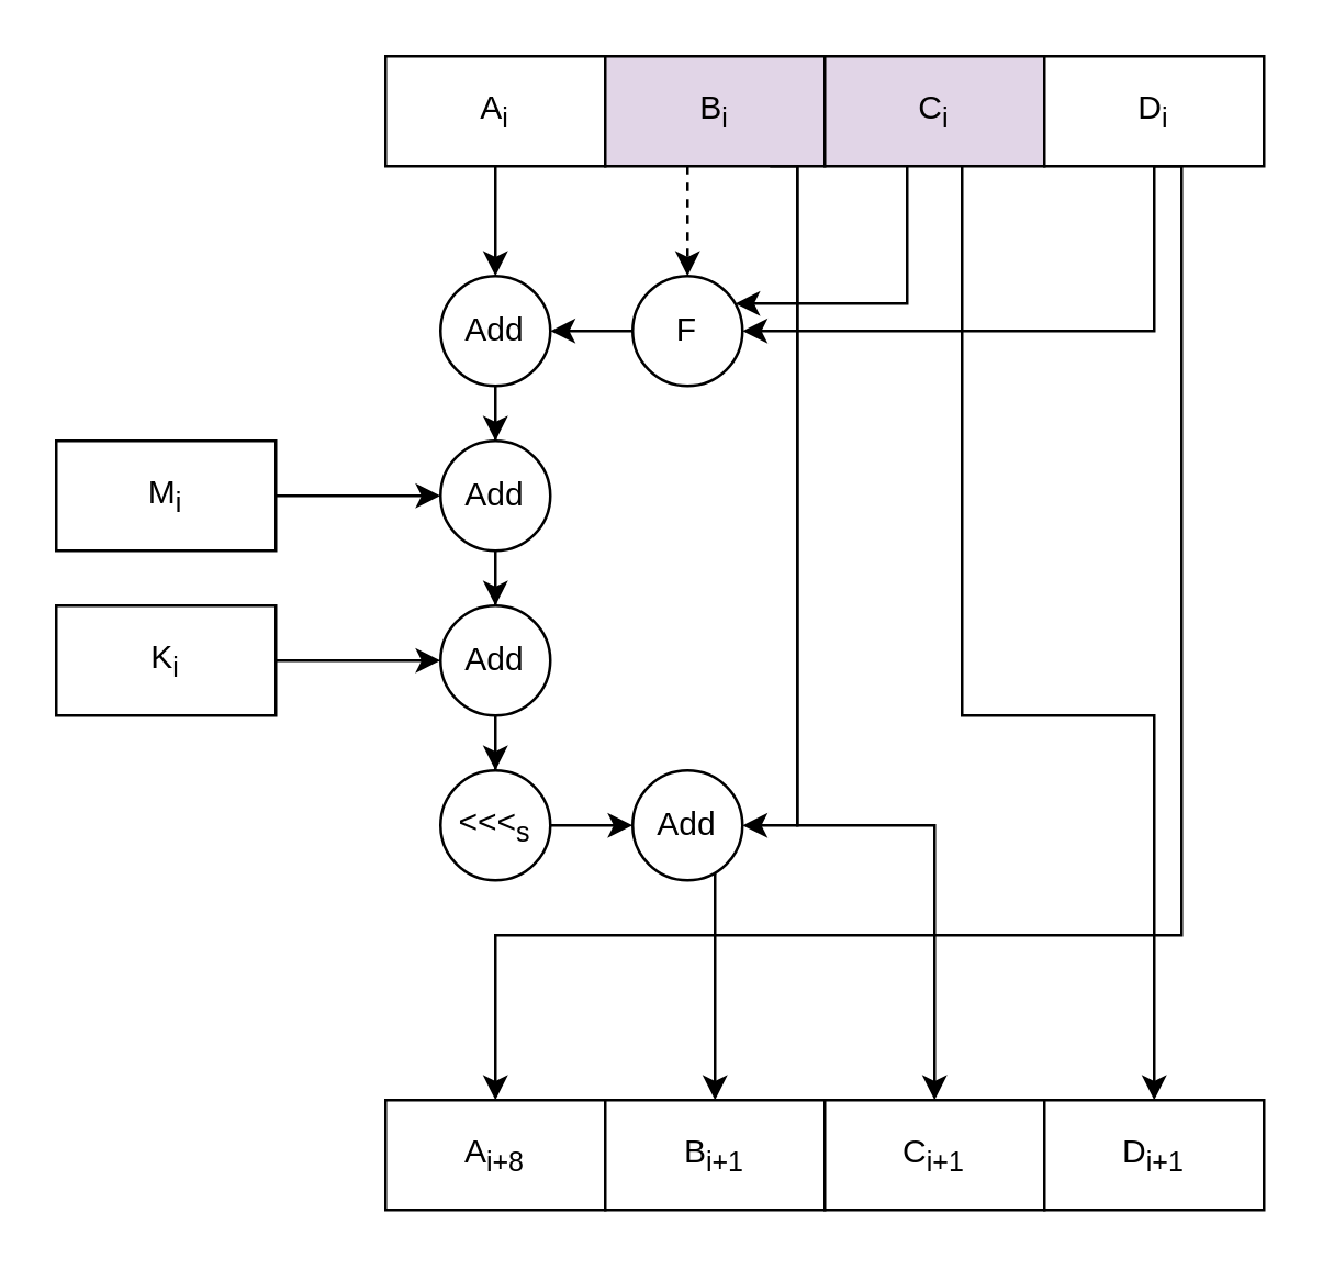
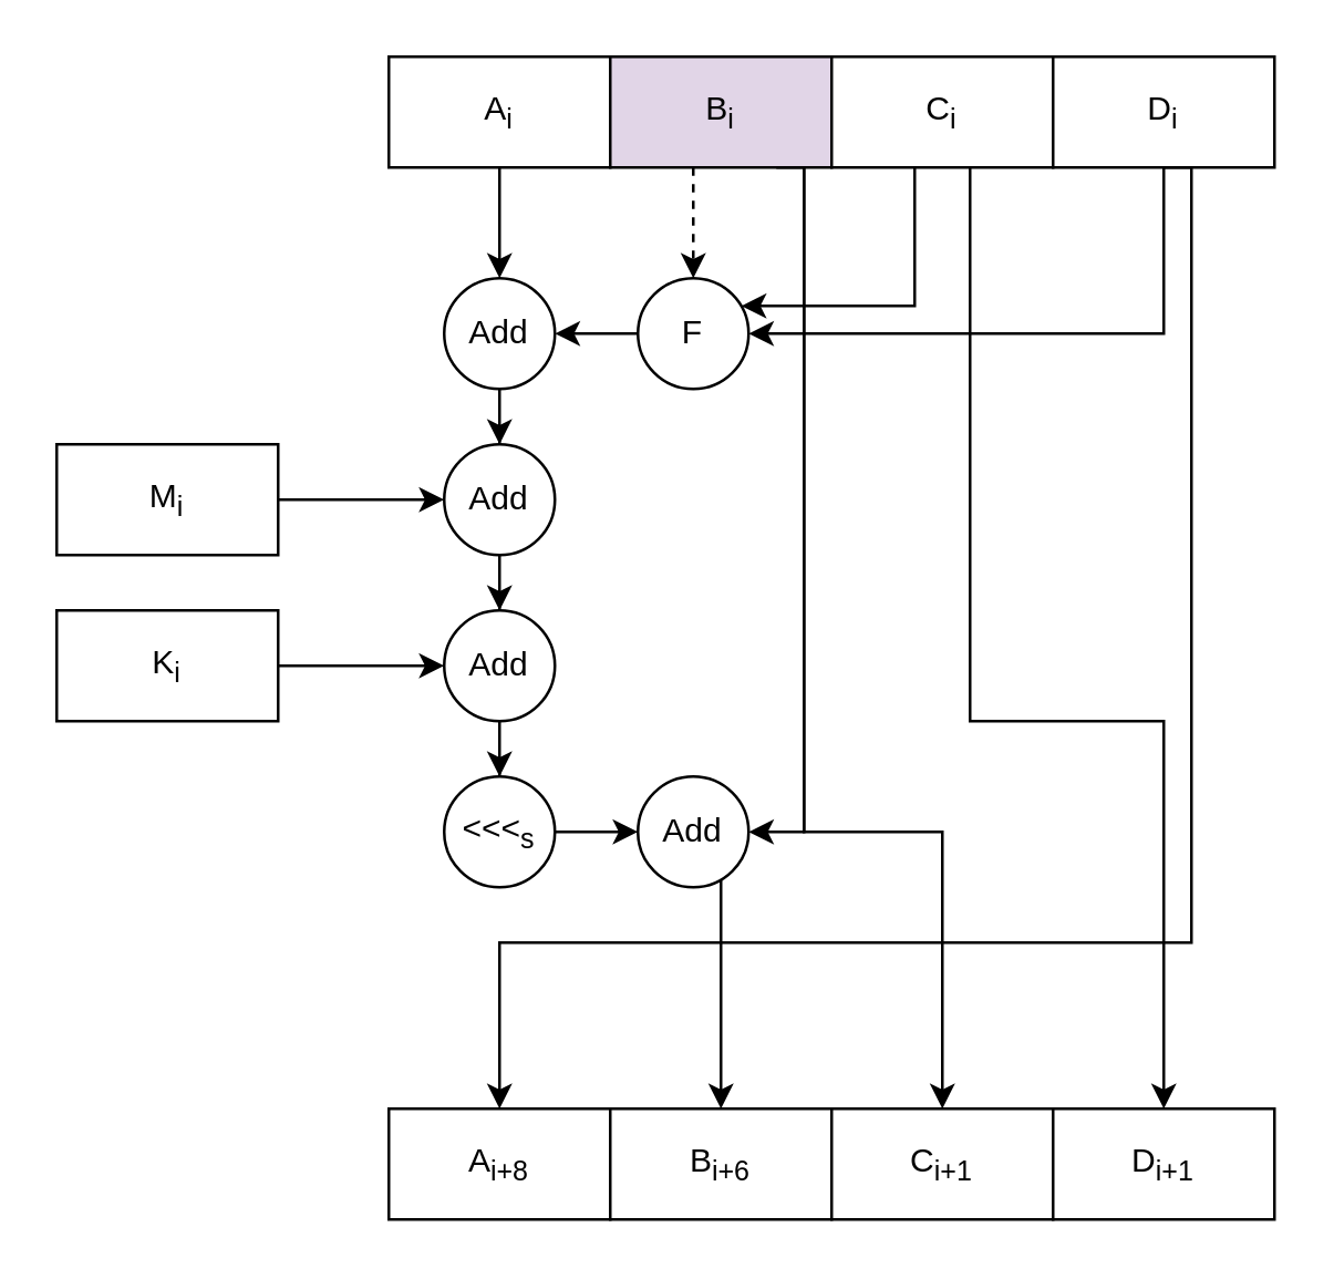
  <mxCell id="0" />
  <mxCell id="1" parent="0" />
  <mxCell id="2" style="edgeStyle=orthogonalEdgeStyle;rounded=0;orthogonalLoop=1;jettySize=auto;html=1;entryX=0.5;entryY=0;entryDx=0;entryDy=0;" parent="1" source="3" target="15" edge="1"><mxGeometry relative="1" as="geometry" /></mxCell>
  <mxCell id="3" value="A&lt;sub&gt;i&lt;/sub&gt;" style="rounded=0;whiteSpace=wrap;html=1;" parent="1" vertex="1"><mxGeometry x="140" y="20" width="80" height="40" as="geometry" /></mxCell>
  <mxCell id="4" style="edgeStyle=orthogonalEdgeStyle;rounded=0;orthogonalLoop=1;jettySize=auto;html=1;exitX=0.75;exitY=1;exitDx=0;exitDy=0;entryX=1;entryY=0.5;entryDx=0;entryDy=0;" parent="1" source="7" target="29" edge="1"><mxGeometry relative="1" as="geometry"><Array as="points"><mxPoint x="290" y="60" /><mxPoint x="290" y="300" /></Array></mxGeometry></mxCell>
  <mxCell id="5" style="edgeStyle=orthogonalEdgeStyle;rounded=0;orthogonalLoop=1;jettySize=auto;html=1;dashed=1;" parent="1" source="7" target="17" edge="1"><mxGeometry relative="1" as="geometry"><Array as="points"><mxPoint x="250" y="70" /><mxPoint x="250" y="70" /></Array></mxGeometry></mxCell>
  <mxCell id="6" style="edgeStyle=orthogonalEdgeStyle;rounded=0;orthogonalLoop=1;jettySize=auto;html=1;entryX=0.5;entryY=0;entryDx=0;entryDy=0;" parent="1" source="7" edge="1"><mxGeometry relative="1" as="geometry"><Array as="points"><mxPoint x="290" y="300" /><mxPoint x="340" y="300" /></Array><mxPoint x="340" y="400" as="targetPoint" /></mxGeometry></mxCell>
  <mxCell id="7" value="B&lt;sub&gt;i&lt;/sub&gt;" style="rounded=0;whiteSpace=wrap;html=1;fillColor=#e1d5e7;" parent="1" vertex="1"><mxGeometry x="220" y="20" width="80" height="40" as="geometry" /></mxCell>
  <mxCell id="8" style="edgeStyle=orthogonalEdgeStyle;rounded=0;orthogonalLoop=1;jettySize=auto;html=1;" parent="1" source="10" target="17" edge="1"><mxGeometry relative="1" as="geometry"><Array as="points"><mxPoint x="330" y="110" /></Array></mxGeometry></mxCell>
  <mxCell id="9" style="edgeStyle=orthogonalEdgeStyle;rounded=0;orthogonalLoop=1;jettySize=auto;html=1;entryX=0.5;entryY=0;entryDx=0;entryDy=0;" parent="1" source="10" edge="1"><mxGeometry relative="1" as="geometry"><Array as="points"><mxPoint x="350" y="260" /><mxPoint x="420" y="260" /></Array><mxPoint x="420" y="400" as="targetPoint" /></mxGeometry></mxCell>
- <mxCell id="10" value="C&lt;sub&gt;i&lt;/sub&gt;" style="rounded=0;whiteSpace=wrap;html=1;fillColor=#e1d5e7;" parent="1" vertex="1"><mxGeometry x="300" y="20" width="80" height="40" as="geometry" /></mxCell>
+ <mxCell id="10" value="C&lt;sub&gt;i&lt;/sub&gt;" style="rounded=0;whiteSpace=wrap;html=1;" parent="1" vertex="1"><mxGeometry x="300" y="20" width="80" height="40" as="geometry" /></mxCell>
  <mxCell id="11" style="edgeStyle=orthogonalEdgeStyle;rounded=0;orthogonalLoop=1;jettySize=auto;html=1;entryX=1;entryY=0.5;entryDx=0;entryDy=0;" parent="1" source="13" target="17" edge="1"><mxGeometry relative="1" as="geometry"><Array as="points"><mxPoint x="420" y="120" /></Array></mxGeometry></mxCell>
  <mxCell id="12" style="edgeStyle=orthogonalEdgeStyle;rounded=0;orthogonalLoop=1;jettySize=auto;html=1;exitX=0.5;exitY=1;exitDx=0;exitDy=0;entryX=0.5;entryY=0;entryDx=0;entryDy=0;" parent="1" source="13" edge="1"><mxGeometry relative="1" as="geometry"><Array as="points"><mxPoint x="430" y="60" /><mxPoint x="430" y="340" /><mxPoint x="180" y="340" /></Array><mxPoint x="180" y="400" as="targetPoint" /></mxGeometry></mxCell>
  <mxCell id="13" value="D&lt;sub&gt;i&lt;/sub&gt;" style="rounded=0;whiteSpace=wrap;html=1;" parent="1" vertex="1"><mxGeometry x="380" y="20" width="80" height="40" as="geometry" /></mxCell>
  <mxCell id="14" style="edgeStyle=orthogonalEdgeStyle;rounded=0;orthogonalLoop=1;jettySize=auto;html=1;" parent="1" source="15" target="19" edge="1"><mxGeometry relative="1" as="geometry" /></mxCell>
  <mxCell id="15" value="Add" style="ellipse;whiteSpace=wrap;html=1;aspect=fixed;" parent="1" vertex="1"><mxGeometry x="160" y="100" width="40" height="40" as="geometry" /></mxCell>
  <mxCell id="16" style="edgeStyle=orthogonalEdgeStyle;rounded=0;orthogonalLoop=1;jettySize=auto;html=1;" parent="1" source="17" target="15" edge="1"><mxGeometry relative="1" as="geometry" /></mxCell>
  <mxCell id="17" value="F" style="ellipse;whiteSpace=wrap;html=1;aspect=fixed;" parent="1" vertex="1"><mxGeometry x="230" y="100" width="40" height="40" as="geometry" /></mxCell>
  <mxCell id="18" style="edgeStyle=orthogonalEdgeStyle;rounded=0;orthogonalLoop=1;jettySize=auto;html=1;" parent="1" source="19" target="23" edge="1"><mxGeometry relative="1" as="geometry" /></mxCell>
  <mxCell id="19" value="Add" style="ellipse;whiteSpace=wrap;html=1;aspect=fixed;" parent="1" vertex="1"><mxGeometry x="160" y="160" width="40" height="40" as="geometry" /></mxCell>
  <mxCell id="20" style="edgeStyle=orthogonalEdgeStyle;rounded=0;orthogonalLoop=1;jettySize=auto;html=1;" parent="1" source="21" target="19" edge="1"><mxGeometry relative="1" as="geometry" /></mxCell>
  <mxCell id="21" value="M&lt;sub&gt;i&lt;/sub&gt;" style="rounded=0;whiteSpace=wrap;html=1;" parent="1" vertex="1"><mxGeometry x="20" y="160" width="80" height="40" as="geometry" /></mxCell>
  <mxCell id="22" style="edgeStyle=orthogonalEdgeStyle;rounded=0;orthogonalLoop=1;jettySize=auto;html=1;" parent="1" source="23" target="27" edge="1"><mxGeometry relative="1" as="geometry" /></mxCell>
  <mxCell id="23" value="Add" style="ellipse;whiteSpace=wrap;html=1;aspect=fixed;" parent="1" vertex="1"><mxGeometry x="160" y="220" width="40" height="40" as="geometry" /></mxCell>
  <mxCell id="24" style="edgeStyle=orthogonalEdgeStyle;rounded=0;orthogonalLoop=1;jettySize=auto;html=1;" parent="1" source="25" target="23" edge="1"><mxGeometry relative="1" as="geometry" /></mxCell>
  <mxCell id="25" value="K&lt;sub&gt;i&lt;/sub&gt;" style="rounded=0;whiteSpace=wrap;html=1;" parent="1" vertex="1"><mxGeometry x="20" y="220" width="80" height="40" as="geometry" /></mxCell>
  <mxCell id="26" style="edgeStyle=orthogonalEdgeStyle;rounded=0;orthogonalLoop=1;jettySize=auto;html=1;entryX=0;entryY=0.5;entryDx=0;entryDy=0;" parent="1" source="27" target="29" edge="1"><mxGeometry relative="1" as="geometry" /></mxCell>
  <mxCell id="27" value="&amp;lt;&amp;lt;&amp;lt;&lt;sub&gt;s&lt;/sub&gt;" style="ellipse;whiteSpace=wrap;html=1;aspect=fixed;" parent="1" vertex="1"><mxGeometry x="160" y="280" width="40" height="40" as="geometry" /></mxCell>
  <mxCell id="28" style="edgeStyle=orthogonalEdgeStyle;rounded=0;orthogonalLoop=1;jettySize=auto;html=1;" parent="1" source="29" edge="1"><mxGeometry relative="1" as="geometry"><Array as="points"><mxPoint x="260" y="360" /></Array><mxPoint x="260" y="400" as="targetPoint" /></mxGeometry></mxCell>
  <mxCell id="29" value="Add" style="ellipse;whiteSpace=wrap;html=1;aspect=fixed;" parent="1" vertex="1"><mxGeometry x="230" y="280" width="40" height="40" as="geometry" /></mxCell>
  <mxCell id="30" value="A&lt;sub&gt;i+8&lt;/sub&gt;" style="rounded=0;whiteSpace=wrap;html=1;" vertex="1" parent="1"><mxGeometry x="140" y="400" width="80" height="40" as="geometry" /></mxCell>
- <mxCell id="31" value="B&lt;sub&gt;i+1&lt;/sub&gt;" style="rounded=0;whiteSpace=wrap;html=1;" vertex="1" parent="1"><mxGeometry x="220" y="400" width="80" height="40" as="geometry" /></mxCell>
+ <mxCell id="31" value="B&lt;sub&gt;i+6&lt;/sub&gt;" style="rounded=0;whiteSpace=wrap;html=1;" vertex="1" parent="1"><mxGeometry x="220" y="400" width="80" height="40" as="geometry" /></mxCell>
  <mxCell id="32" value="C&lt;sub&gt;i+1&lt;/sub&gt;" style="rounded=0;whiteSpace=wrap;html=1;" vertex="1" parent="1"><mxGeometry x="300" y="400" width="80" height="40" as="geometry" /></mxCell>
  <mxCell id="33" value="D&lt;sub&gt;i+1&lt;/sub&gt;" style="rounded=0;whiteSpace=wrap;html=1;" vertex="1" parent="1"><mxGeometry x="380" y="400" width="80" height="40" as="geometry" /></mxCell>
